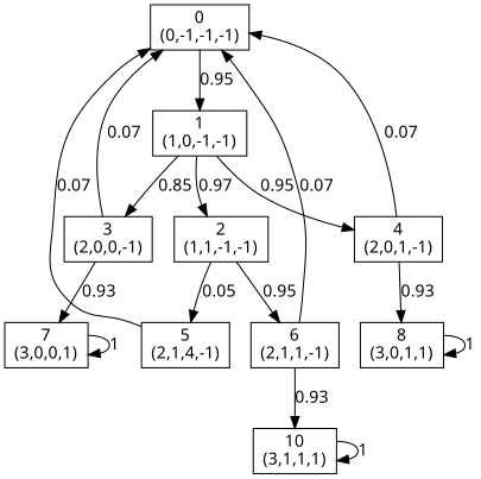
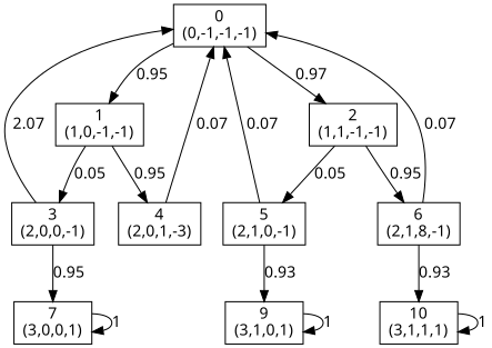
  digraph {
    fontname="Noto Sans"
    node [fontname="Noto Sans" shape=box]
    edge [fontname="Noto Sans"]
    n1 [label="0\n(0,-1,-1,-1)"]
    n2 [label="1\n(1,0,-1,-1)"]
    n3 [label="2\n(1,1,-1,-1)"]
    n4 [label="3\n(2,0,0,-1)"]
-   n5 [label="4\n(2,0,1,-1)"]
-   n6 [label="5\n(2,1,4,-1)"]
-   n7 [label="6\n(2,1,1,-1)"]
+   n5 [label="4\n(2,0,1,-3)"]
+   n6 [label="5\n(2,1,0,-1)"]
+   n7 [label="6\n(2,1,8,-1)"]
    n8 [label="7\n(3,0,0,1)"]
-   n9 [label="8\n(3,0,1,1)"]
+   n10 [label="9\n(3,1,0,1)"]
    n11 [label="10\n(3,1,1,1)"]
    n1 -> n2 [label=0.95]
-   n2 -> n3 [label=0.97]
-   n2 -> n4 [label=0.85]
+   n1 -> n3 [label=0.97]
+   n2 -> n4 [label=0.05]
    n2 -> n5 [label=0.95]
    n3 -> n6 [label=0.05]
    n3 -> n7 [label=0.95]
-   n4 -> n1 [label=0.07]
-   n4 -> n8 [label=0.93]
+   n4 -> n1 [label=2.07]
+   n4 -> n8 [label=0.95]
    n5 -> n1 [label=0.07]
-   n5 -> n9 [label=0.93]
    n6 -> n1 [label=0.07]
+   n6 -> n10 [label=0.93]
    n7 -> n1 [label=0.07]
    n7 -> n11 [label=0.93]
    n8 -> n8 [label=1]
-   n9 -> n9 [label=1]
+   n10 -> n10 [label=1]
    n11 -> n11 [label=1]
  }
